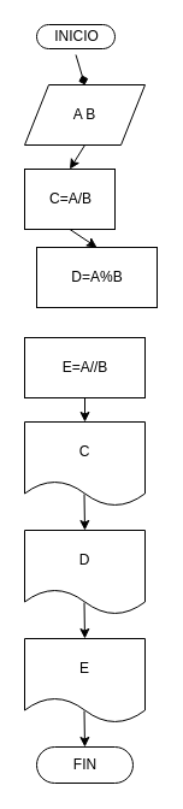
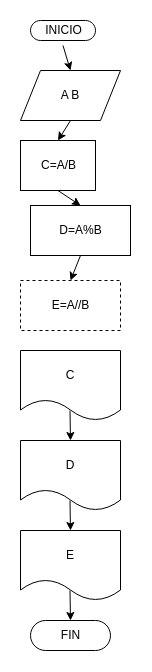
  <mxCell id="0" />
  <mxCell id="1" parent="0" />
- <mxCell id="2" style="edgeStyle=none;html=1;exitX=0.5;exitY=0.5;exitDx=0;exitDy=15;exitPerimeter=0;entryX=0.5;entryY=0;entryDx=0;entryDy=0;endArrow=diamond;" edge="1" parent="1" source="3" target="7"><mxGeometry relative="1" as="geometry" /></mxCell>
+ <mxCell id="2" style="edgeStyle=none;html=1;exitX=0.5;exitY=0.5;exitDx=0;exitDy=15;exitPerimeter=0;entryX=0.5;entryY=0;entryDx=0;entryDy=0;" edge="1" parent="1" source="3" target="7"><mxGeometry relative="1" as="geometry" /></mxCell>
  <mxCell id="3" value="INICIO" style="html=1;dashed=0;whitespace=wrap;shape=mxgraph.dfd.start" vertex="1" parent="1"><mxGeometry x="30" y="20" width="65" height="20" as="geometry" /></mxCell>
  <mxCell id="4" style="edgeStyle=none;html=1;exitX=0.5;exitY=1;exitDx=0;exitDy=0;entryX=0.5;entryY=0;entryDx=0;entryDy=0;" edge="1" parent="1" source="5" target="9"><mxGeometry relative="1" as="geometry" /></mxCell>
  <mxCell id="5" value="C=A/B" style="html=1;dashed=0;whitespace=wrap;" vertex="1" parent="1"><mxGeometry x="20" y="140" width="75" height="50" as="geometry" /></mxCell>
  <mxCell id="6" style="edgeStyle=none;html=1;exitX=0.5;exitY=1;exitDx=0;exitDy=0;entryX=0.5;entryY=0;entryDx=0;entryDy=0;" edge="1" parent="1" source="7" target="5"><mxGeometry relative="1" as="geometry" /></mxCell>
  <mxCell id="7" value="A B" style="shape=parallelogram;perimeter=parallelogramPerimeter;whiteSpace=wrap;html=1;dashed=0;" vertex="1" parent="1"><mxGeometry x="20" y="70" width="100" height="50" as="geometry" /></mxCell>
+ <mxCell id="8" style="edgeStyle=none;html=1;exitX=0.5;exitY=1;exitDx=0;exitDy=0;entryX=0.5;entryY=0;entryDx=0;entryDy=0;" edge="1" parent="1" source="9" target="11"><mxGeometry relative="1" as="geometry" /></mxCell>
  <mxCell id="9" value="D=A%B" style="html=1;dashed=0;whitespace=wrap;" vertex="1" parent="1"><mxGeometry x="30" y="205" width="100" height="50" as="geometry" /></mxCell>
- <mxCell id="10" style="edgeStyle=none;html=1;exitX=0.5;exitY=1;exitDx=0;exitDy=0;entryX=0.5;entryY=0;entryDx=0;entryDy=0;" edge="1" parent="1" source="11" target="14"><mxGeometry relative="1" as="geometry" /></mxCell>
- <mxCell id="11" value="E=A//B" style="html=1;dashed=0;whitespace=wrap;" vertex="1" parent="1"><mxGeometry x="20" y="280" width="100" height="50" as="geometry" /></mxCell>
+ <mxCell id="11" value="E=A//B" style="html=1;dashed=1;whitespace=wrap;" vertex="1" parent="1"><mxGeometry x="20" y="280" width="100" height="50" as="geometry" /></mxCell>
  <mxCell id="12" value="FIN" style="html=1;dashed=0;whitespace=wrap;shape=mxgraph.dfd.start" vertex="1" parent="1"><mxGeometry x="30" y="620" width="80" height="30" as="geometry" /></mxCell>
  <mxCell id="13" value="D" style="shape=document;whiteSpace=wrap;html=1;boundedLbl=1;dashed=0;flipH=1;" vertex="1" parent="1"><mxGeometry x="20" y="440" width="100" height="70" as="geometry" /></mxCell>
  <mxCell id="14" value="C" style="shape=document;whiteSpace=wrap;html=1;boundedLbl=1;dashed=0;flipH=1;" vertex="1" parent="1"><mxGeometry x="20" y="350" width="100" height="70" as="geometry" /></mxCell>
  <mxCell id="15" value="E" style="shape=document;whiteSpace=wrap;html=1;boundedLbl=1;dashed=0;flipH=1;" vertex="1" parent="1"><mxGeometry x="20" y="530" width="100" height="70" as="geometry" /></mxCell>
  <mxCell id="16" value="" style="endArrow=classic;html=1;" edge="1" parent="1"><mxGeometry width="50" height="50" relative="1" as="geometry"><mxPoint x="69.5" y="410" as="sourcePoint" /><mxPoint x="70" y="440" as="targetPoint" /></mxGeometry></mxCell>
  <mxCell id="17" value="" style="endArrow=classic;html=1;" edge="1" parent="1"><mxGeometry width="50" height="50" relative="1" as="geometry"><mxPoint x="69.5" y="500" as="sourcePoint" /><mxPoint x="70" y="530" as="targetPoint" /></mxGeometry></mxCell>
  <mxCell id="18" value="" style="endArrow=classic;html=1;" edge="1" parent="1"><mxGeometry width="50" height="50" relative="1" as="geometry"><mxPoint x="69.5" y="590" as="sourcePoint" /><mxPoint x="70" y="620" as="targetPoint" /></mxGeometry></mxCell>
